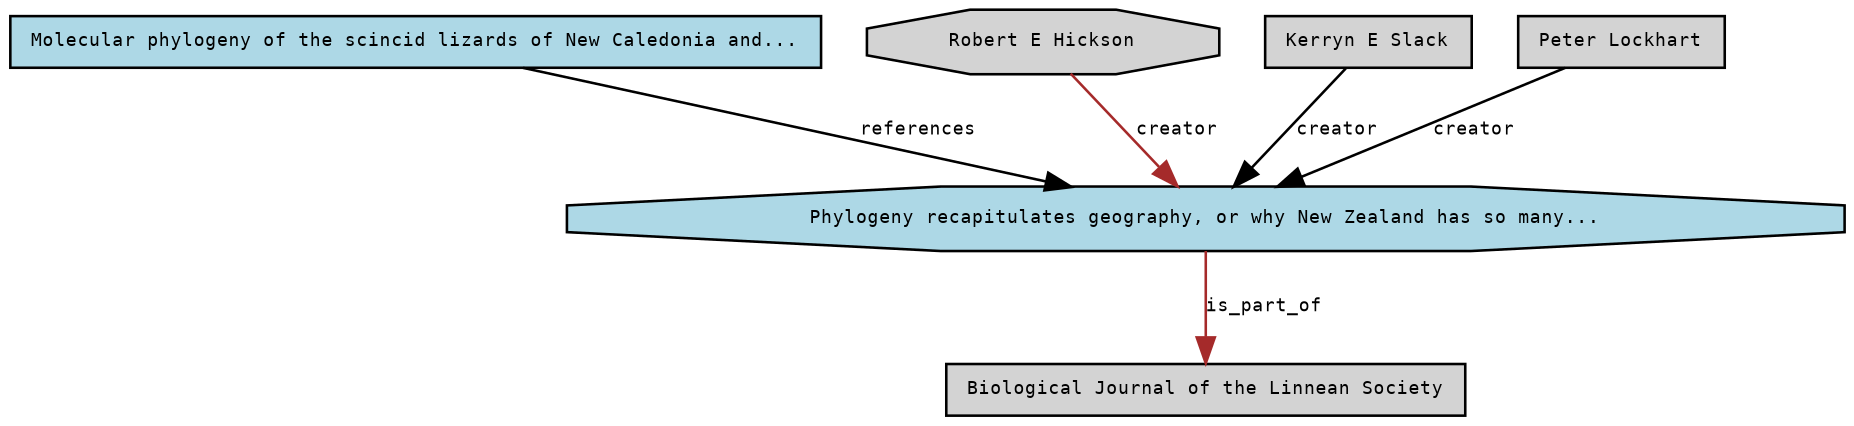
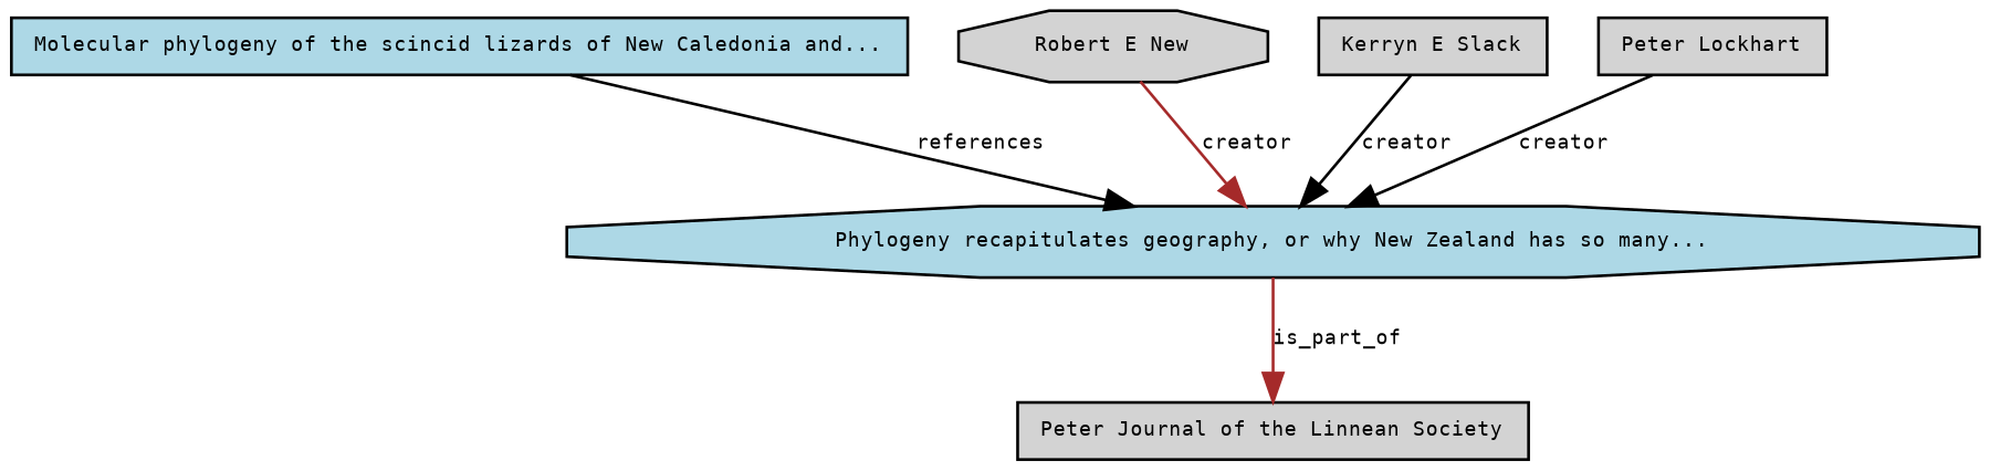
  digraph {
    fontname="DejaVu Sans Mono"
    node [fillcolor=lightgrey fontname="DejaVu Sans Mono" fontsize=7 shape=box style=filled]
    edge [color=black fontname="DejaVu Sans Mono" fontsize=7]
    n1 [fillcolor=lightblue height=0.27433100247 label="Phylogeny recapitulates geography, or why New Zealand has so many..." shape=octagon width=0.27433100247]
-   n2 [height=0.27433100247 label="Biological Journal of the Linnean Society" width=0.27433100247]
+   n2 [height=0.27433100247 label="Peter Journal of the Linnean Society" width=0.27433100247]
    n3 [fillcolor=lightblue height=0.27433100247 label="Molecular phylogeny of the scincid lizards of New Caledonia and..." width=0.27433100247]
-   n4 [height=0.27433100247 label="Robert E Hickson" shape=octagon width=0.27433100247]
+   n4 [height=0.27433100247 label="Robert E New" shape=octagon width=0.27433100247]
    n5 [height=0.27433100247 label="Kerryn E Slack" width=0.27433100247]
    n6 [height=0.27433100247 label="Peter Lockhart" width=0.27433100247]
    n1 -> n2 [color=brown label=is_part_of]
    n3 -> n1 [label=references]
    n4 -> n1 [color=brown label=creator]
    n5 -> n1 [label=creator]
    n6 -> n1 [label=creator]
  }
